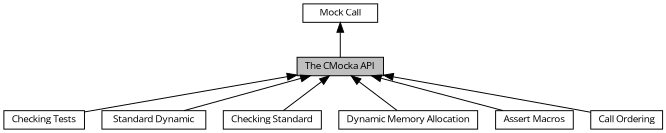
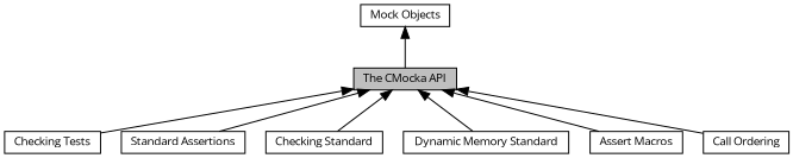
  digraph {
    fontname="Open Sans"
    rankdir=TB
    node [color=black fillcolor=white fontname="Open Sans" fontsize=10 shape=box style=filled]
    edge [dir=back fontname="Open Sans" fontsize=10 labelfontname=Helvetica labelfontsize=10 shape=plaintext style=solid]
    n1 [fillcolor=grey75 fontcolor=black height=0.2 label="The CMocka API" width=0.4]
    n2 [height=0.2 label="Checking Tests" width=0.4]
-   n3 [height=0.2 label="Standard Dynamic" width=0.4]
+   n3 [height=0.2 label="Standard Assertions" width=0.4]
    n4 [height=0.2 label="Checking Standard" width=0.4]
-   n5 [height=0.2 label="Dynamic Memory Allocation" width=0.4]
+   n5 [height=0.2 label="Dynamic Memory Standard" width=0.4]
    n6 [height=0.2 label="Assert Macros" width=0.4]
    n7 [height=0.2 label="Call Ordering" width=0.4]
-   n8 [height=0.2 label="Mock Call" width=0.4]
+   n8 [height=0.2 label="Mock Objects" width=0.4]
    n1 -> n2
    n1 -> n3
    n1 -> n4
    n1 -> n5
    n1 -> n6
    n1 -> n7
    n8 -> n1
  }
